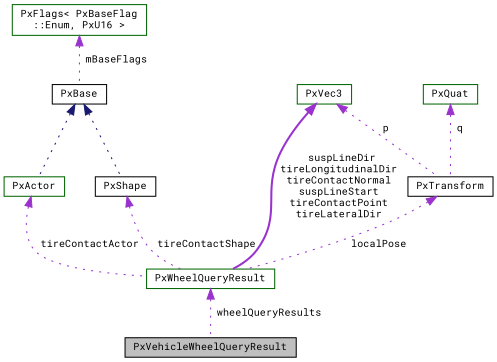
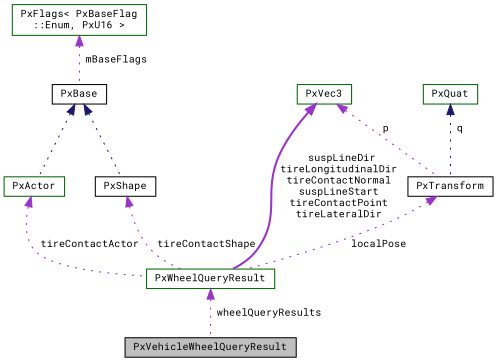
  digraph {
    fontname="Roboto Mono"
    node [color=darkgreen fillcolor=white fontname="Roboto Mono" fontsize=10 shape=record style=filled]
    edge [color=darkorchid3 dir=back fontname="Roboto Mono" fontsize=10 labelfontname=Helvetica labelfontsize=10 style=dotted]
    n1 [color=black fillcolor=grey75 fontcolor=black height=0.2 label=PxVehicleWheelQueryResult width=0.4]
    n2 [height=0.2 label=PxWheelQueryResult width=0.4]
    n3 [color=black height=0.2 label=PxBase width=0.4]
    n4 [height=0.2 label=PxActor width=0.4]
    n5 [color=black height=0.2 label=PxShape width=0.4]
    n6 [height=0.2 label="PxFlags\< PxBaseFlag\l::Enum, PxU16 \>" width=0.4]
    n7 [height=0.2 label=PxVec3 width=0.4]
    n8 [color=black height=0.2 label=PxTransform width=0.4]
    n9 [height=0.2 label=PxQuat width=0.4]
    n2 -> n1 [label=" wheelQueryResults"]
    n3 -> n4 [color=midnightblue]
    n3 -> n5 [color=midnightblue]
    n4 -> n2 [label=" tireContactActor"]
    n5 -> n2 [label=" tireContactShape"]
    n6 -> n3 [label=" mBaseFlags"]
    n7 -> n2 [label=" suspLineDir\ntireLongitudinalDir\ntireContactNormal\nsuspLineStart\ntireContactPoint\ntireLateralDir" style=bold]
    n7 -> n8 [label=" p"]
    n8 -> n2 [label=" localPose"]
-   n9 -> n8 [label=" q"]
+   n9 -> n8 [color=midnightblue label=" q"]
  }
